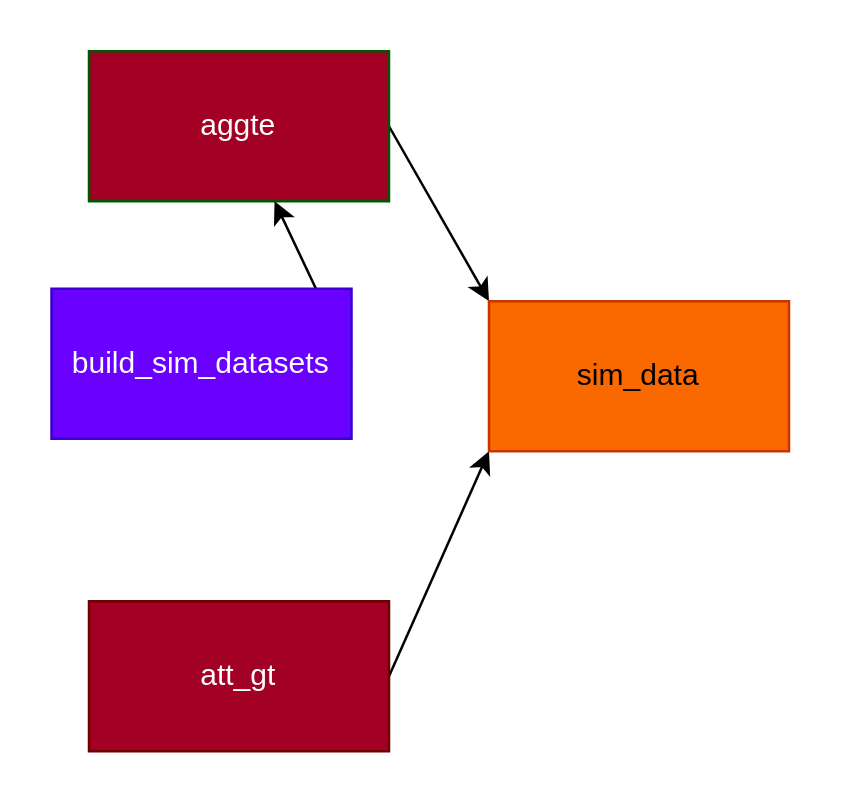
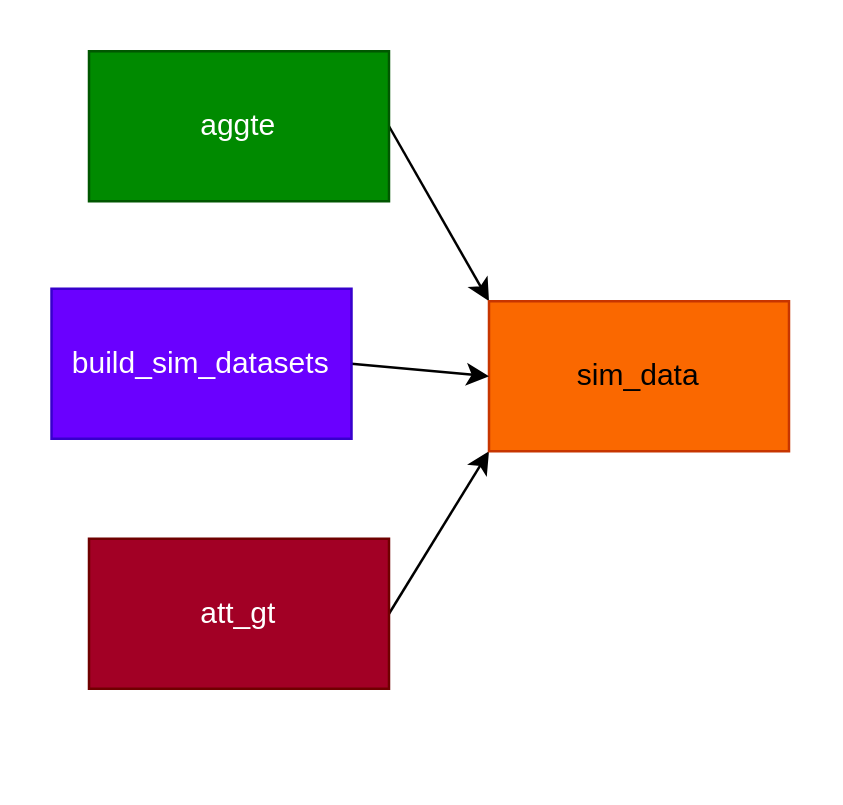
  <mxCell id="0" />
  <mxCell id="1" parent="0" />
  <mxCell id="2" style="edgeStyle=none;html=1;exitX=1;exitY=0.5;exitDx=0;exitDy=0;entryX=0;entryY=0;entryDx=0;entryDy=0;strokeColor=#000000;" edge="1" parent="1" source="3" target="6"><mxGeometry relative="1" as="geometry"><mxPoint x="195" y="150" as="targetPoint" /></mxGeometry></mxCell>
- <mxCell id="3" value="aggte" style="whiteSpace=wrap;html=1;fillColor=#a20025;fontColor=#ffffff;strokeColor=#005700;" vertex="1" parent="1"><mxGeometry y="20" width="120" height="60" as="geometry" x="35" /></mxCell>
+ <mxCell id="3" value="aggte" style="whiteSpace=wrap;html=1;fillColor=#008a00;fontColor=#ffffff;strokeColor=#005700;" vertex="1" parent="1"><mxGeometry y="20" width="120" height="60" as="geometry" x="35" /></mxCell>
  <mxCell id="4" style="edgeStyle=none;html=1;exitX=1;exitY=0.5;exitDx=0;exitDy=0;entryX=0;entryY=1;entryDx=0;entryDy=0;strokeColor=#000000;" edge="1" parent="1" source="5" target="6"><mxGeometry relative="1" as="geometry" /></mxCell>
- <mxCell id="5" value="att_gt" style="whiteSpace=wrap;html=1;fillColor=#a20025;fontColor=#ffffff;strokeColor=#6F0000;" vertex="1" parent="1"><mxGeometry y="240" width="120" height="60" as="geometry" x="35" /></mxCell>
+ <mxCell id="5" value="att_gt" style="whiteSpace=wrap;html=1;fillColor=#a20025;fontColor=#ffffff;strokeColor=#6F0000;" vertex="1" parent="1"><mxGeometry x="35" y="215" width="120" height="60" as="geometry" /></mxCell>
  <mxCell id="6" value="sim_data" style="whiteSpace=wrap;html=1;fillColor=#fa6800;fontColor=#000000;strokeColor=#C73500;" vertex="1" parent="1"><mxGeometry x="195" y="120" width="120" height="60" as="geometry" /></mxCell>
- <mxCell id="7" style="edgeStyle=none;html=1;exitX=1;exitY=0.5;exitDx=0;exitDy=0;strokeColor=#000000;" edge="1" parent="1" source="8" target="3"><mxGeometry relative="1" as="geometry" /></mxCell>
+ <mxCell id="7" style="edgeStyle=none;html=1;exitX=1;exitY=0.5;exitDx=0;exitDy=0;entryX=0;entryY=0.5;entryDx=0;entryDy=0;strokeColor=#000000;" edge="1" parent="1" source="8" target="6"><mxGeometry relative="1" as="geometry" /></mxCell>
  <mxCell id="8" value="build_sim_datasets" style="whiteSpace=wrap;html=1;fillColor=#6a00ff;fontColor=#ffffff;strokeColor=#3700CC;" vertex="1" parent="1"><mxGeometry x="20" y="115" width="120" height="60" as="geometry" /></mxCell>
